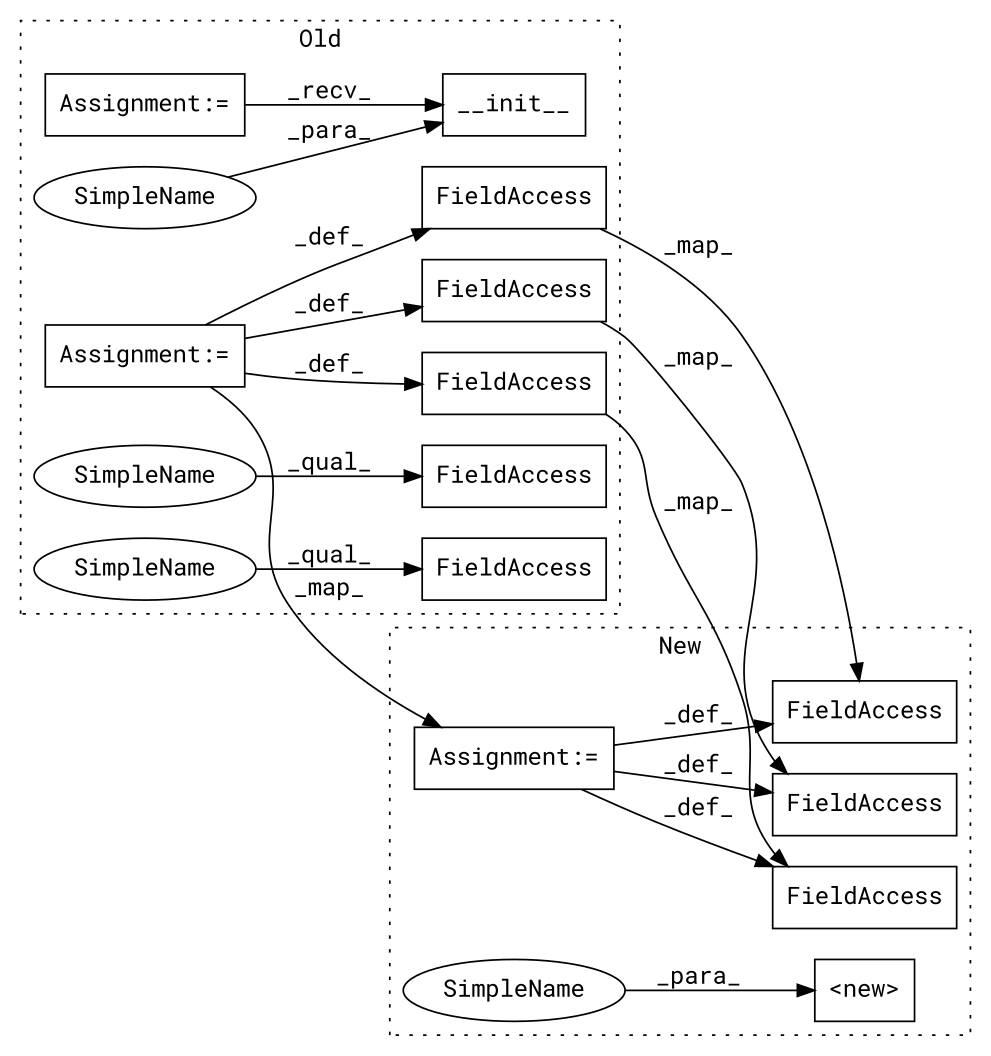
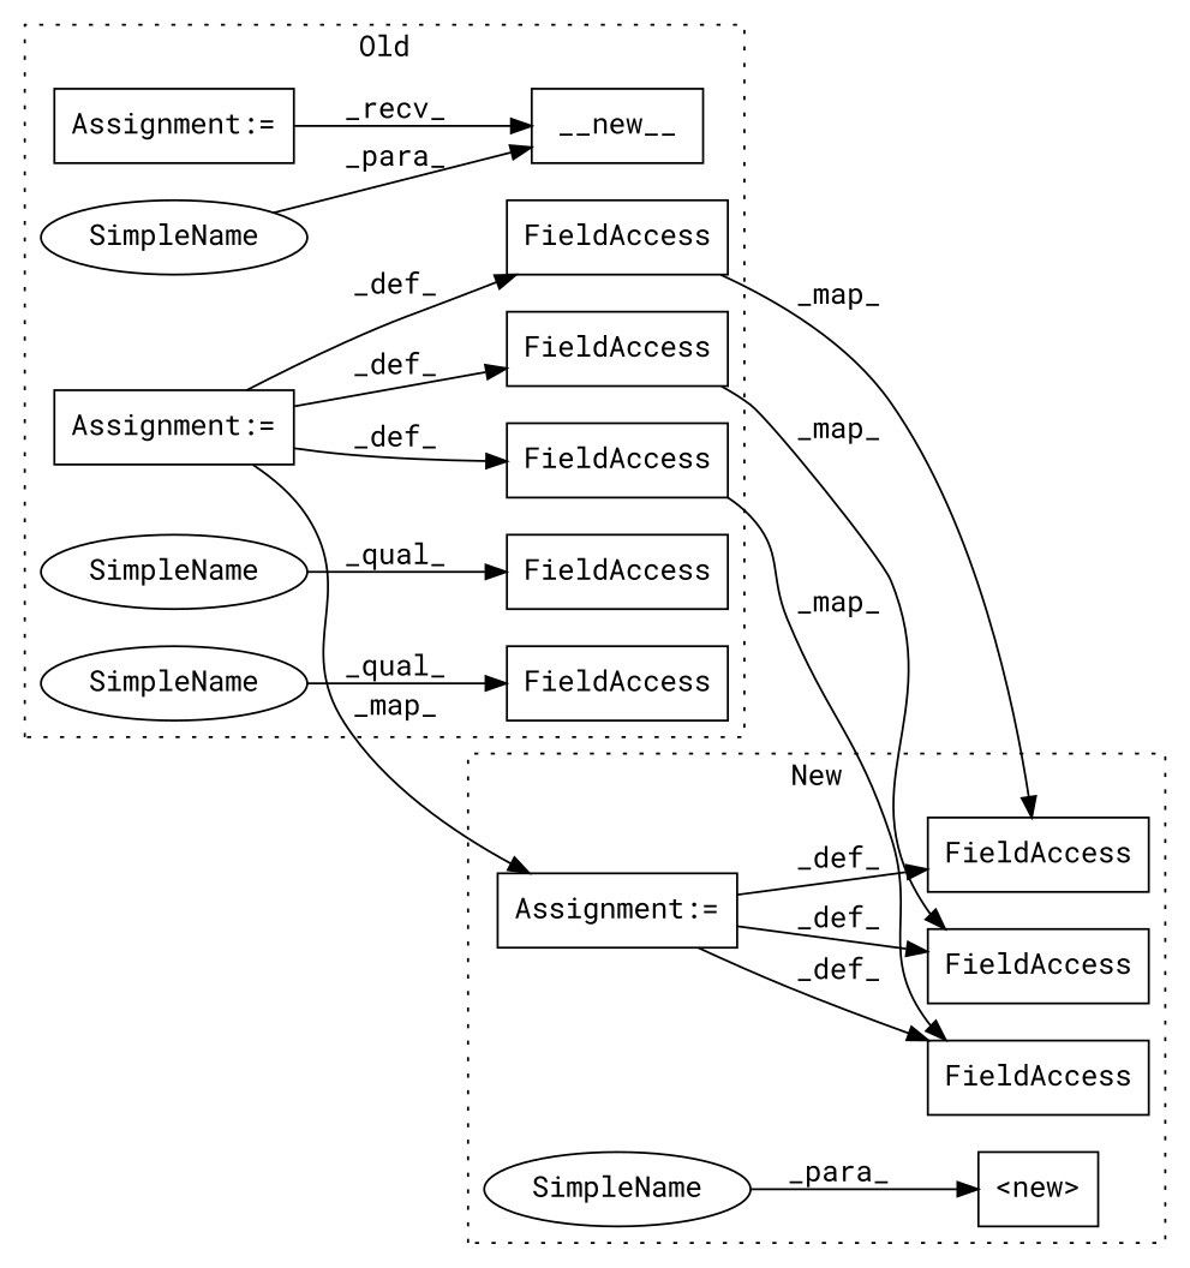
  digraph {
    rankdir=LR
    fontname="Roboto Mono"
    node [a=22 l=11 s=12981 shape=box fontname="Roboto Mono"]
    edge [fontname="Roboto Mono"]
-   n1 [a=32 l="9,1" label=__init__ s="12537,12566"]
+   n1 [a=32 l="9,1" label=__new__ s="12537,12566"]
    n2 [a=7 l=5 label="Assignment:=" s=12390]
    n3 [l=9 label=FieldAccess]
    n4 [label=FieldAccess s=12573]
    n5 [label=FieldAccess s=13245]
    n6 [a=7 l=1 label="Assignment:=" s=12584]
    n7 [l=12 label=FieldAccess s=13585]
    n8 [l=12 label=FieldAccess s=13003]
    n9 [a=42 l=4 label=SimpleName s=12546 shape=ellipse]
    n10 [a=42 l=4 label=SimpleName shape=ellipse]
    n11 [a=42 l=4 label=SimpleName s=13003 shape=ellipse]
    n12 [a=46 l="6,2" label="<new>" s="12259,12286"]
    n13 [label=FieldAccess s=12401]
    n14 [label=FieldAccess s=13085]
    n15 [a=7 l=1 label="Assignment:=" s=12412]
    n16 [l=12 label=FieldAccess s=13425]
    n17 [a=42 l=4 label=SimpleName s=12282 shape=ellipse]
    subgraph cluster_1 {
      label=Old
      style=dotted
      n1
      n2
      n3
      n4
      n5
      n6
      n7
      n8
      n9
      n10
      n11
    }
    subgraph cluster_2 {
      label=New
      style=dotted
      n12
      n13
      n14
      n15
      n16
      n17
    }
    n2 -> n1 [label=_recv_]
    n4 -> n13 [label=_map_]
    n5 -> n14 [label=_map_]
    n6 -> n4 [label=_def_]
    n6 -> n5 [label=_def_]
    n6 -> n7 [label=_def_]
    n6 -> n15 [label=_map_]
    n7 -> n16 [label=_map_]
    n9 -> n1 [label=_para_]
    n10 -> n3 [label=_qual_]
    n11 -> n8 [label=_qual_]
    n15 -> n13 [label=_def_]
    n15 -> n14 [label=_def_]
    n15 -> n16 [label=_def_]
    n17 -> n12 [label=_para_]
  }
